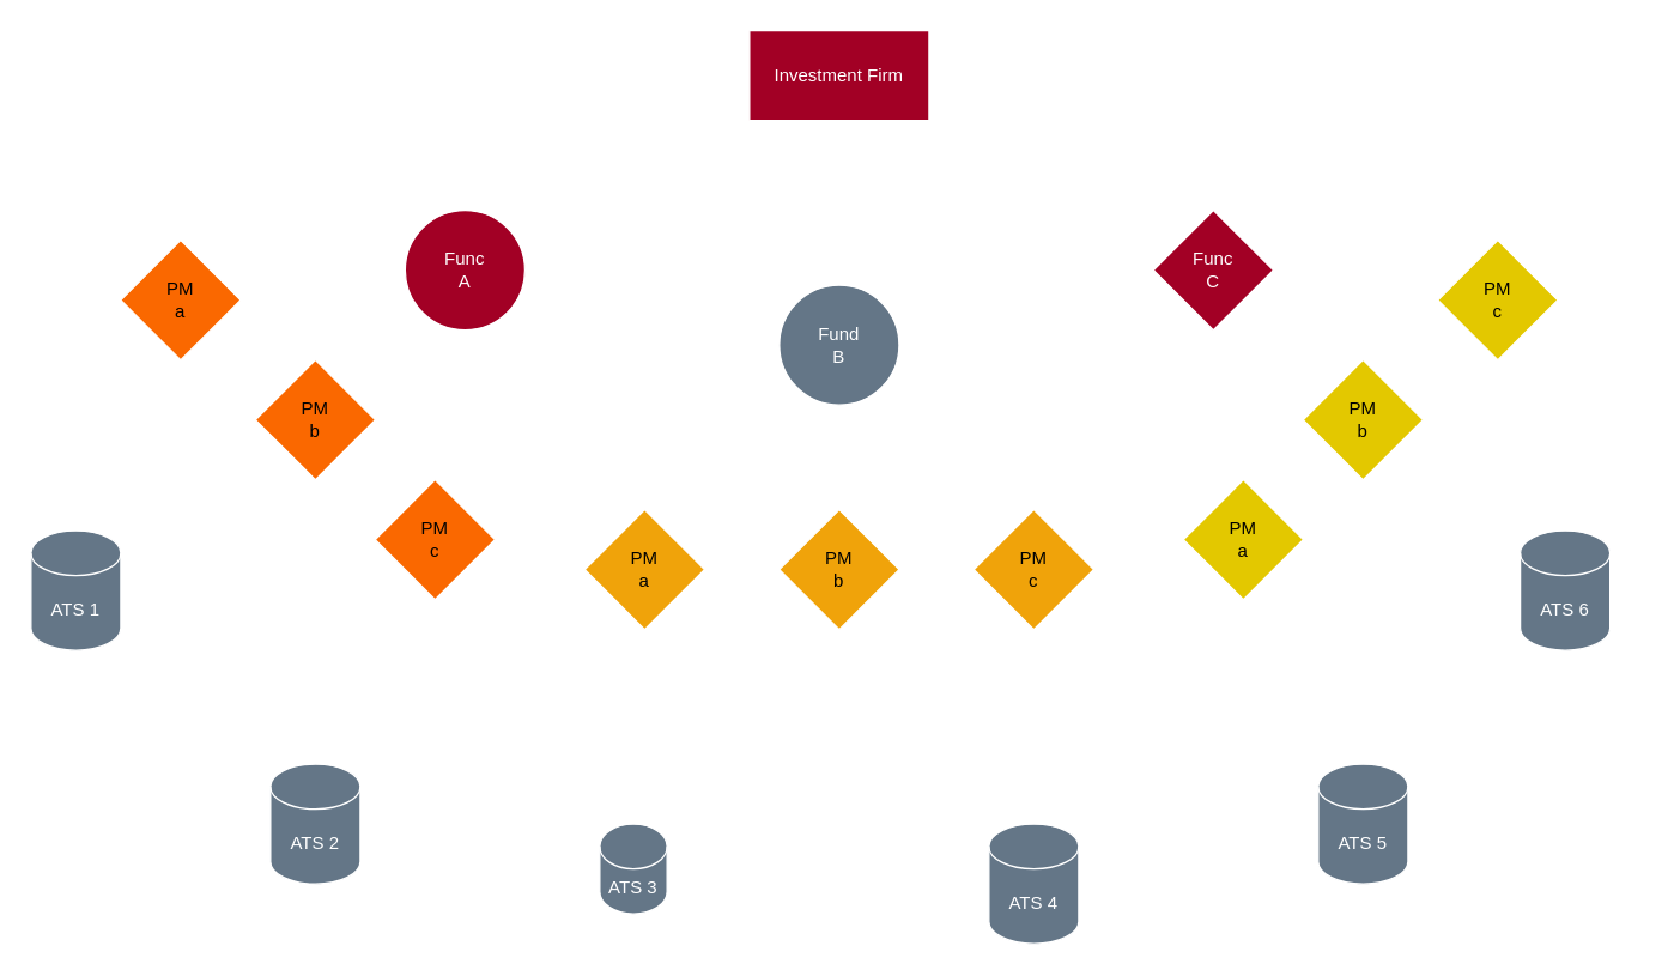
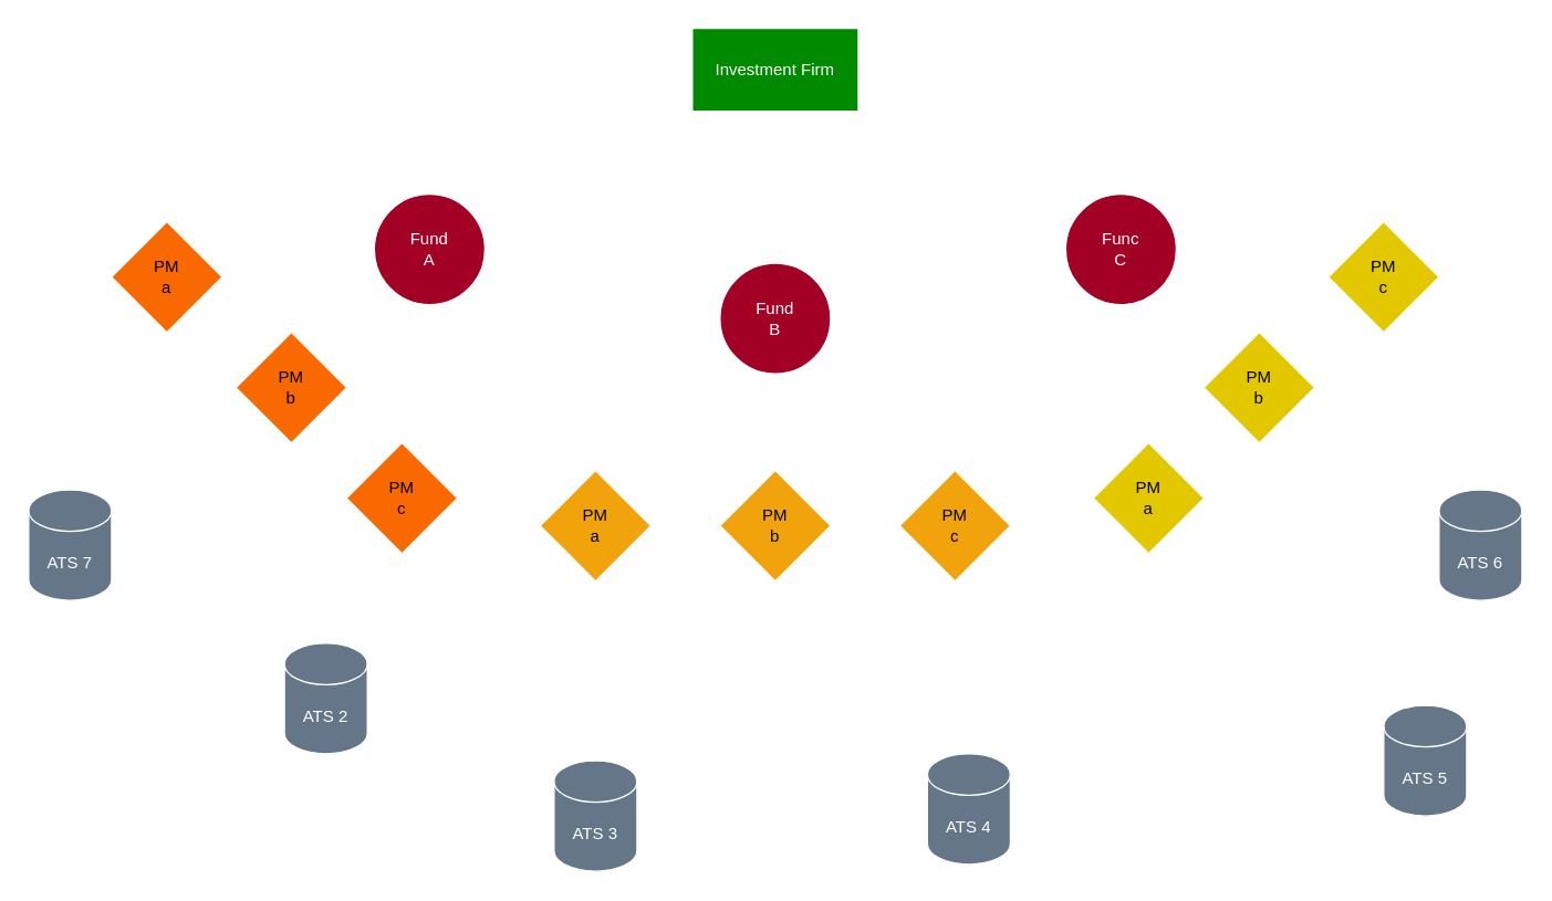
  <mxCell id="0" />
  <mxCell id="1" parent="0" />
- <mxCell id="2" style="edgeStyle=orthogonalEdgeStyle;rounded=0;orthogonalLoop=1;jettySize=auto;html=1;entryX=0.5;entryY=0;entryDx=0;entryDy=0;jumpSize=6;strokeWidth=3;strokeColor=#ffffff;" parent="1" source="5" target="13" edge="1"><mxGeometry relative="1" as="geometry" /></mxCell>
+ <mxCell id="2" style="edgeStyle=orthogonalEdgeStyle;rounded=0;orthogonalLoop=1;jettySize=auto;html=1;entryX=0.5;entryY=0;entryDx=0;entryDy=0;jumpSize=6;strokeWidth=3;strokeColor=#ffffff;endArrow=diamond;" parent="1" source="5" target="13" edge="1"><mxGeometry relative="1" as="geometry" /></mxCell>
  <mxCell id="3" style="edgeStyle=orthogonalEdgeStyle;rounded=0;orthogonalLoop=1;jettySize=auto;html=1;exitX=0;exitY=0.5;exitDx=0;exitDy=0;entryX=1;entryY=0;entryDx=0;entryDy=0;jumpSize=6;strokeWidth=3;strokeColor=#ffffff;dashed=1;" parent="1" source="5" target="9" edge="1"><mxGeometry relative="1" as="geometry"><Array as="points"><mxPoint x="440" y="50" /><mxPoint x="440" y="100" /><mxPoint x="380" y="100" /><mxPoint x="380" y="152" /></Array></mxGeometry></mxCell>
- <mxCell id="4" style="edgeStyle=orthogonalEdgeStyle;rounded=0;orthogonalLoop=1;jettySize=auto;html=1;exitX=1;exitY=0.5;exitDx=0;exitDy=0;entryX=0;entryY=0;entryDx=0;entryDy=0;jumpSize=6;strokeWidth=3;strokeColor=#ffffff;" parent="1" source="5" target="17" edge="1"><mxGeometry relative="1" as="geometry"><Array as="points"><mxPoint x="680" y="50" /><mxPoint x="680" y="100" /><mxPoint x="740" y="100" /><mxPoint x="740" y="152" /></Array></mxGeometry></mxCell>
- <mxCell id="5" value="Investment Firm" style="rounded=0;whiteSpace=wrap;html=1;fillColor=#a20025;fontColor=#ffffff;strokeColor=#FFFFFF;" parent="1" vertex="1"><mxGeometry x="500" y="20" width="120" height="60" as="geometry" /></mxCell>
+ <mxCell id="4" style="edgeStyle=orthogonalEdgeStyle;rounded=0;orthogonalLoop=1;jettySize=auto;html=1;exitX=1;exitY=0.5;exitDx=0;exitDy=0;entryX=0;entryY=0;entryDx=0;entryDy=0;jumpSize=6;strokeWidth=3;strokeColor=#ffffff;dashed=1;" parent="1" source="5" target="17" edge="1"><mxGeometry relative="1" as="geometry"><Array as="points"><mxPoint x="680" y="50" /><mxPoint x="680" y="100" /><mxPoint x="740" y="100" /><mxPoint x="740" y="152" /></Array></mxGeometry></mxCell>
+ <mxCell id="5" value="Investment Firm" style="rounded=0;whiteSpace=wrap;html=1;fillColor=#008a00;fontColor=#ffffff;strokeColor=#FFFFFF;" parent="1" vertex="1"><mxGeometry x="500" y="20" width="120" height="60" as="geometry" /></mxCell>
  <mxCell id="6" style="edgeStyle=orthogonalEdgeStyle;rounded=0;orthogonalLoop=1;jettySize=auto;html=1;exitX=0.5;exitY=1;exitDx=0;exitDy=0;entryX=1;entryY=0;entryDx=0;entryDy=0;jumpSize=6;strokeWidth=3;strokeColor=#ffffff;" parent="1" source="9" target="24" edge="1"><mxGeometry relative="1" as="geometry" /></mxCell>
  <mxCell id="7" style="edgeStyle=orthogonalEdgeStyle;rounded=0;orthogonalLoop=1;jettySize=auto;html=1;exitX=0;exitY=1;exitDx=0;exitDy=0;entryX=1;entryY=0;entryDx=0;entryDy=0;jumpSize=6;strokeWidth=3;strokeColor=#ffffff;" parent="1" source="9" target="21" edge="1"><mxGeometry relative="1" as="geometry" /></mxCell>
  <mxCell id="8" style="edgeStyle=orthogonalEdgeStyle;rounded=0;orthogonalLoop=1;jettySize=auto;html=1;exitX=0;exitY=0.5;exitDx=0;exitDy=0;entryX=0;entryY=1;entryDx=0;entryDy=0;jumpSize=6;strokeWidth=3;strokeColor=#ffffff;" parent="1" source="9" target="19" edge="1"><mxGeometry relative="1" as="geometry" /></mxCell>
- <mxCell id="9" value="Func&lt;br&gt;A" style="ellipse;whiteSpace=wrap;html=1;fillColor=#a20025;fontColor=#ffffff;strokeColor=#ffffff;" parent="1" vertex="1"><mxGeometry x="270" y="140" width="80" height="80" as="geometry" /></mxCell>
+ <mxCell id="9" value="Fund&lt;br&gt;A" style="ellipse;whiteSpace=wrap;html=1;fillColor=#a20025;fontColor=#ffffff;strokeColor=#ffffff;" parent="1" vertex="1"><mxGeometry x="270" y="140" width="80" height="80" as="geometry" /></mxCell>
  <mxCell id="10" style="edgeStyle=orthogonalEdgeStyle;rounded=0;orthogonalLoop=1;jettySize=auto;html=1;exitX=0;exitY=0.5;exitDx=0;exitDy=0;entryX=1;entryY=0;entryDx=0;entryDy=0;jumpSize=6;strokeWidth=3;strokeColor=#ffffff;" parent="1" source="13" target="35" edge="1"><mxGeometry relative="1" as="geometry" /></mxCell>
  <mxCell id="11" style="edgeStyle=orthogonalEdgeStyle;rounded=0;orthogonalLoop=1;jettySize=auto;html=1;exitX=0.5;exitY=1;exitDx=0;exitDy=0;entryX=0.5;entryY=0;entryDx=0;entryDy=0;jumpSize=6;strokeWidth=3;strokeColor=#ffffff;" parent="1" source="13" target="37" edge="1"><mxGeometry relative="1" as="geometry" /></mxCell>
  <mxCell id="12" style="edgeStyle=orthogonalEdgeStyle;rounded=0;orthogonalLoop=1;jettySize=auto;html=1;exitX=1;exitY=0.5;exitDx=0;exitDy=0;entryX=0.5;entryY=0;entryDx=0;entryDy=0;jumpSize=6;strokeWidth=3;strokeColor=#ffffff;" parent="1" source="13" target="40" edge="1"><mxGeometry relative="1" as="geometry" /></mxCell>
- <mxCell id="13" value="Fund&lt;br&gt;B" style="ellipse;whiteSpace=wrap;html=1;fillColor=#647687;fontColor=#ffffff;strokeColor=#ffffff;" parent="1" vertex="1"><mxGeometry x="520" y="190" width="80" height="80" as="geometry" /></mxCell>
+ <mxCell id="13" value="Fund&lt;br&gt;B" style="ellipse;whiteSpace=wrap;html=1;fillColor=#a20025;fontColor=#ffffff;strokeColor=#ffffff;" parent="1" vertex="1"><mxGeometry x="520" y="190" width="80" height="80" as="geometry" /></mxCell>
  <mxCell id="14" style="edgeStyle=orthogonalEdgeStyle;rounded=0;orthogonalLoop=1;jettySize=auto;html=1;exitX=0.5;exitY=1;exitDx=0;exitDy=0;entryX=0;entryY=0;entryDx=0;entryDy=0;jumpSize=6;strokeWidth=3;strokeColor=#ffffff;" parent="1" source="17" target="27" edge="1"><mxGeometry relative="1" as="geometry" /></mxCell>
  <mxCell id="15" style="edgeStyle=orthogonalEdgeStyle;rounded=0;orthogonalLoop=1;jettySize=auto;html=1;exitX=1;exitY=1;exitDx=0;exitDy=0;entryX=0;entryY=0;entryDx=0;entryDy=0;jumpSize=6;strokeWidth=3;strokeColor=#ffffff;" parent="1" source="17" target="30" edge="1"><mxGeometry relative="1" as="geometry" /></mxCell>
  <mxCell id="16" style="edgeStyle=orthogonalEdgeStyle;rounded=0;orthogonalLoop=1;jettySize=auto;html=1;exitX=1;exitY=0.5;exitDx=0;exitDy=0;entryX=0;entryY=0;entryDx=0;entryDy=0;jumpSize=6;strokeWidth=3;strokeColor=#ffffff;" parent="1" source="17" target="32" edge="1"><mxGeometry relative="1" as="geometry" /></mxCell>
- <mxCell id="17" value="Func&lt;br&gt;C" style="rhombus;whiteSpace=wrap;html=1;fillColor=#a20025;fontColor=#ffffff;strokeColor=#ffffff;" parent="1" vertex="1"><mxGeometry x="770" y="140" width="80" height="80" as="geometry" /></mxCell>
+ <mxCell id="17" value="Func&lt;br&gt;C" style="ellipse;whiteSpace=wrap;html=1;fillColor=#a20025;fontColor=#ffffff;strokeColor=#ffffff;" parent="1" vertex="1"><mxGeometry x="770" y="140" width="80" height="80" as="geometry" /></mxCell>
  <mxCell id="18" style="edgeStyle=orthogonalEdgeStyle;rounded=0;orthogonalLoop=1;jettySize=auto;html=1;exitX=1;exitY=0;exitDx=0;exitDy=0;jumpSize=6;strokeWidth=3;strokeColor=#ffffff;" parent="1" source="19" target="41" edge="1"><mxGeometry relative="1" as="geometry"><Array as="points"><mxPoint x="100" y="241" /><mxPoint x="50" y="241" /></Array></mxGeometry></mxCell>
  <mxCell id="19" value="PM&lt;br&gt;a" style="rhombus;whiteSpace=wrap;html=1;flipH=1;direction=west;fillColor=#fa6800;fontColor=#000000;strokeColor=#ffffff;" parent="1" vertex="1"><mxGeometry x="80" y="160" width="80" height="80" as="geometry" /></mxCell>
  <mxCell id="20" style="edgeStyle=orthogonalEdgeStyle;rounded=0;orthogonalLoop=1;jettySize=auto;html=1;exitX=0;exitY=1;exitDx=0;exitDy=0;entryX=1;entryY=0.5;entryDx=0;entryDy=0;entryPerimeter=0;jumpSize=6;strokeWidth=3;strokeColor=#ffffff;" parent="1" source="21" target="41" edge="1"><mxGeometry relative="1" as="geometry"><mxPoint x="60" y="350" as="targetPoint" /><Array as="points"><mxPoint x="170" y="300" /><mxPoint x="170" y="321" /><mxPoint x="150" y="321" /><mxPoint x="150" y="341" /><mxPoint x="130" y="341" /><mxPoint x="130" y="361" /><mxPoint x="110" y="361" /><mxPoint x="110" y="381" /><mxPoint x="90" y="381" /><mxPoint x="90" y="394" /></Array></mxGeometry></mxCell>
  <mxCell id="21" value="PM&lt;br&gt;b" style="rhombus;whiteSpace=wrap;html=1;fillColor=#fa6800;fontColor=#000000;strokeColor=#ffffff;" parent="1" vertex="1"><mxGeometry x="170" y="240" width="80" height="80" as="geometry" /></mxCell>
  <mxCell id="22" style="edgeStyle=orthogonalEdgeStyle;rounded=0;orthogonalLoop=1;jettySize=auto;html=1;exitX=0;exitY=1;exitDx=0;exitDy=0;entryX=0.5;entryY=0;entryDx=0;entryDy=0;entryPerimeter=0;jumpSize=6;strokeWidth=3;strokeColor=#ffffff;" parent="1" source="24" target="42" edge="1"><mxGeometry relative="1" as="geometry"><Array as="points"><mxPoint x="250" y="380" /><mxPoint x="250" y="441" /><mxPoint x="210" y="441" /></Array></mxGeometry></mxCell>
  <mxCell id="23" style="edgeStyle=orthogonalEdgeStyle;rounded=0;orthogonalLoop=1;jettySize=auto;html=1;exitX=0.5;exitY=1;exitDx=0;exitDy=0;entryX=0.5;entryY=0;entryDx=0;entryDy=0;entryPerimeter=0;jumpSize=6;strokeWidth=3;strokeColor=#ffffff;" parent="1" source="24" target="43" edge="1"><mxGeometry relative="1" as="geometry"><Array as="points"><mxPoint x="290" y="441" /><mxPoint x="360" y="441" /><mxPoint x="360" y="481" /><mxPoint x="540" y="481" /><mxPoint x="540" y="521" /><mxPoint x="690" y="521" /></Array></mxGeometry></mxCell>
  <mxCell id="24" value="PM&lt;br&gt;c" style="rhombus;whiteSpace=wrap;html=1;fillColor=#fa6800;fontColor=#000000;strokeColor=#ffffff;" parent="1" vertex="1"><mxGeometry x="250" y="320" width="80" height="80" as="geometry" /></mxCell>
  <mxCell id="25" style="edgeStyle=orthogonalEdgeStyle;rounded=0;orthogonalLoop=1;jettySize=auto;html=1;exitX=0.5;exitY=1;exitDx=0;exitDy=0;entryX=0.5;entryY=0.125;entryDx=0;entryDy=0;entryPerimeter=0;jumpSize=6;strokeWidth=3;strokeColor=#ffffff;" parent="1" source="27" target="46" edge="1"><mxGeometry relative="1" as="geometry"><Array as="points"><mxPoint x="830" y="431" /><mxPoint x="770" y="431" /><mxPoint x="770" y="471" /><mxPoint x="730" y="471" /><mxPoint x="730" y="501" /><mxPoint x="430" y="501" /></Array></mxGeometry></mxCell>
  <mxCell id="26" style="edgeStyle=orthogonalEdgeStyle;rounded=0;orthogonalLoop=1;jettySize=auto;html=1;exitX=1;exitY=1;exitDx=0;exitDy=0;entryX=0.5;entryY=0;entryDx=0;entryDy=0;entryPerimeter=0;jumpSize=6;strokeWidth=3;strokeColor=#ffffff;" parent="1" source="27" target="44" edge="1"><mxGeometry relative="1" as="geometry"><Array as="points"><mxPoint x="850" y="441" /><mxPoint x="870" y="441" /><mxPoint x="870" y="461" /><mxPoint x="890" y="461" /><mxPoint x="890" y="481" /><mxPoint x="910" y="481" /></Array></mxGeometry></mxCell>
  <mxCell id="27" value="PM&lt;br&gt;a" style="rhombus;whiteSpace=wrap;html=1;fillColor=#e3c800;fontColor=#000000;strokeColor=#ffffff;" parent="1" vertex="1"><mxGeometry x="790" y="320" width="80" height="80" as="geometry" /></mxCell>
  <mxCell id="28" style="edgeStyle=orthogonalEdgeStyle;rounded=0;orthogonalLoop=1;jettySize=auto;html=1;exitX=1;exitY=1;exitDx=0;exitDy=0;jumpSize=6;strokeWidth=3;strokeColor=#ffffff;" parent="1" source="30" target="44" edge="1"><mxGeometry relative="1" as="geometry"><Array as="points"><mxPoint x="930" y="401" /><mxPoint x="910" y="401" /></Array></mxGeometry></mxCell>
  <mxCell id="29" style="edgeStyle=orthogonalEdgeStyle;rounded=0;orthogonalLoop=1;jettySize=auto;html=1;exitX=1;exitY=1;exitDx=0;exitDy=0;entryX=0;entryY=0.5;entryDx=0;entryDy=0;entryPerimeter=0;jumpSize=6;strokeWidth=3;strokeColor=#ffffff;" parent="1" source="30" target="45" edge="1"><mxGeometry relative="1" as="geometry"><Array as="points"><mxPoint x="950" y="300" /><mxPoint x="950" y="321" /><mxPoint x="970" y="321" /><mxPoint x="970" y="341" /><mxPoint x="990" y="341" /><mxPoint x="990" y="361" /><mxPoint x="1010" y="361" /><mxPoint x="1010" y="381" /><mxPoint x="1030" y="381" /><mxPoint x="1030" y="394" /></Array></mxGeometry></mxCell>
  <mxCell id="30" value="PM&lt;br&gt;b" style="rhombus;whiteSpace=wrap;html=1;fillColor=#e3c800;fontColor=#000000;strokeColor=#ffffff;" parent="1" vertex="1"><mxGeometry x="870" y="240" width="80" height="80" as="geometry" /></mxCell>
  <mxCell id="31" style="edgeStyle=orthogonalEdgeStyle;rounded=0;orthogonalLoop=1;jettySize=auto;html=1;exitX=1;exitY=1;exitDx=0;exitDy=0;entryX=0.5;entryY=0;entryDx=0;entryDy=0;entryPerimeter=0;jumpSize=6;strokeWidth=3;strokeColor=#ffffff;" parent="1" source="32" target="45" edge="1"><mxGeometry relative="1" as="geometry"><Array as="points"><mxPoint x="1020" y="241" /><mxPoint x="1070" y="241" /></Array></mxGeometry></mxCell>
  <mxCell id="32" value="PM&lt;br&gt;c" style="rhombus;whiteSpace=wrap;html=1;fillColor=#e3c800;fontColor=#000000;strokeColor=#ffffff;" parent="1" vertex="1"><mxGeometry x="960" y="160" width="80" height="80" as="geometry" /></mxCell>
  <mxCell id="33" style="edgeStyle=orthogonalEdgeStyle;rounded=0;orthogonalLoop=1;jettySize=auto;html=1;entryX=0.5;entryY=0;entryDx=0;entryDy=0;entryPerimeter=0;jumpSize=6;strokeWidth=3;strokeColor=#ffffff;" parent="1" source="35" target="46" edge="1"><mxGeometry relative="1" as="geometry" /></mxCell>
  <mxCell id="34" style="edgeStyle=orthogonalEdgeStyle;rounded=0;orthogonalLoop=1;jettySize=auto;html=1;entryX=1;entryY=0.5;entryDx=0;entryDy=0;entryPerimeter=0;jumpSize=6;strokeWidth=3;strokeColor=#ffffff;" parent="1" source="35" target="42" edge="1"><mxGeometry relative="1" as="geometry"><mxPoint x="210" y="420" as="targetPoint" /><Array as="points"><mxPoint x="350" y="400" /><mxPoint x="350" y="470" /><mxPoint x="290" y="470" /><mxPoint x="290" y="550" /></Array></mxGeometry></mxCell>
  <mxCell id="35" value="PM&lt;br&gt;a" style="rhombus;whiteSpace=wrap;html=1;fillColor=#f0a30a;fontColor=#000000;strokeColor=#ffffff;" parent="1" vertex="1"><mxGeometry x="390" y="340" width="80" height="80" as="geometry" /></mxCell>
  <mxCell id="36" style="edgeStyle=orthogonalEdgeStyle;rounded=0;orthogonalLoop=1;jettySize=auto;html=1;exitX=0.5;exitY=1;exitDx=0;exitDy=0;entryX=0.5;entryY=0;entryDx=0;entryDy=0;entryPerimeter=0;jumpSize=6;strokeWidth=3;strokeColor=#ffffff;" parent="1" source="37" target="43" edge="1"><mxGeometry relative="1" as="geometry"><Array as="points"><mxPoint x="560" y="451" /><mxPoint x="600" y="451" /><mxPoint x="600" y="481" /><mxPoint x="640" y="481" /><mxPoint x="640" y="511" /><mxPoint x="690" y="511" /></Array></mxGeometry></mxCell>
  <mxCell id="37" value="PM&lt;br&gt;b" style="rhombus;whiteSpace=wrap;html=1;fillColor=#f0a30a;fontColor=#000000;strokeColor=#ffffff;" parent="1" vertex="1"><mxGeometry x="520" y="340" width="80" height="80" as="geometry" /></mxCell>
  <mxCell id="38" style="edgeStyle=orthogonalEdgeStyle;rounded=0;orthogonalLoop=1;jettySize=auto;html=1;exitX=0.5;exitY=1;exitDx=0;exitDy=0;jumpSize=6;strokeWidth=3;strokeColor=#ffffff;" parent="1" source="40" target="44" edge="1"><mxGeometry relative="1" as="geometry"><Array as="points"><mxPoint x="690" y="450" /><mxPoint x="720" y="450" /><mxPoint x="720" y="481" /><mxPoint x="760" y="481" /><mxPoint x="760" y="501" /><mxPoint x="910" y="501" /></Array></mxGeometry></mxCell>
  <mxCell id="39" style="edgeStyle=orthogonalEdgeStyle;rounded=0;orthogonalLoop=1;jettySize=auto;html=1;entryX=0.5;entryY=0;entryDx=0;entryDy=0;entryPerimeter=0;jumpSize=6;strokeWidth=3;strokeColor=#ffffff;" parent="1" source="40" target="43" edge="1"><mxGeometry relative="1" as="geometry" /></mxCell>
  <mxCell id="40" value="PM&lt;br&gt;c" style="rhombus;whiteSpace=wrap;html=1;fillColor=#f0a30a;fontColor=#000000;strokeColor=#ffffff;" parent="1" vertex="1"><mxGeometry x="650" y="340" width="80" height="80" as="geometry" /></mxCell>
- <mxCell id="41" value="ATS 1" style="shape=cylinder3;whiteSpace=wrap;html=1;boundedLbl=1;backgroundOutline=1;size=15;fillColor=#647687;fontColor=#ffffff;strokeColor=#ffffff;" parent="1" vertex="1"><mxGeometry x="20" y="354" width="60" height="80" as="geometry" /></mxCell>
- <mxCell id="42" value="ATS 2" style="shape=cylinder3;whiteSpace=wrap;html=1;boundedLbl=1;backgroundOutline=1;size=15;fillColor=#647687;fontColor=#ffffff;strokeColor=#ffffff;" parent="1" vertex="1"><mxGeometry x="180" y="510" width="60" height="80" as="geometry" /></mxCell>
- <mxCell id="43" value="ATS 4" style="shape=cylinder3;whiteSpace=wrap;html=1;boundedLbl=1;backgroundOutline=1;size=15;fillColor=#647687;fontColor=#ffffff;strokeColor=#ffffff;" parent="1" vertex="1"><mxGeometry x="660" y="550" width="60" height="80" as="geometry" /></mxCell>
- <mxCell id="44" value="ATS 5" style="shape=cylinder3;whiteSpace=wrap;html=1;boundedLbl=1;backgroundOutline=1;size=15;fillColor=#647687;fontColor=#ffffff;strokeColor=#ffffff;" parent="1" vertex="1"><mxGeometry x="880" y="510" width="60" height="80" as="geometry" /></mxCell>
- <mxCell id="45" value="ATS 6" style="shape=cylinder3;whiteSpace=wrap;html=1;boundedLbl=1;backgroundOutline=1;size=15;fillColor=#647687;fontColor=#ffffff;strokeColor=#ffffff;" parent="1" vertex="1"><mxGeometry x="1015" y="354" width="60" height="80" as="geometry" /></mxCell>
- <mxCell id="46" value="ATS 3" style="shape=cylinder3;whiteSpace=wrap;html=1;boundedLbl=1;backgroundOutline=1;size=15;fillColor=#647687;fontColor=#ffffff;strokeColor=#ffffff;" parent="1" vertex="1"><mxGeometry x="400" y="550" width="45" height="60" as="geometry" /></mxCell>
+ <mxCell id="41" value="ATS 7" style="shape=cylinder3;whiteSpace=wrap;html=1;boundedLbl=1;backgroundOutline=1;size=15;fillColor=#647687;fontColor=#ffffff;strokeColor=#ffffff;" parent="1" vertex="1"><mxGeometry x="20" y="354" width="60" height="80" as="geometry" /></mxCell>
+ <mxCell id="42" value="ATS 2" style="shape=cylinder3;whiteSpace=wrap;html=1;boundedLbl=1;backgroundOutline=1;size=15;fillColor=#647687;fontColor=#ffffff;strokeColor=#ffffff;" parent="1" vertex="1"><mxGeometry x="205" y="465" width="60" height="80" as="geometry" /></mxCell>
+ <mxCell id="43" value="ATS 4" style="shape=cylinder3;whiteSpace=wrap;html=1;boundedLbl=1;backgroundOutline=1;size=15;fillColor=#647687;fontColor=#ffffff;strokeColor=#ffffff;" parent="1" vertex="1"><mxGeometry x="670" y="545" width="60" height="80" as="geometry" /></mxCell>
+ <mxCell id="44" value="ATS 5" style="shape=cylinder3;whiteSpace=wrap;html=1;boundedLbl=1;backgroundOutline=1;size=15;fillColor=#647687;fontColor=#ffffff;strokeColor=#ffffff;" parent="1" vertex="1"><mxGeometry x="1000" y="510" width="60" height="80" as="geometry" /></mxCell>
+ <mxCell id="45" value="ATS 6" style="shape=cylinder3;whiteSpace=wrap;html=1;boundedLbl=1;backgroundOutline=1;size=15;fillColor=#647687;fontColor=#ffffff;strokeColor=#ffffff;" parent="1" vertex="1"><mxGeometry x="1040" y="354" width="60" height="80" as="geometry" /></mxCell>
+ <mxCell id="46" value="ATS 3" style="shape=cylinder3;whiteSpace=wrap;html=1;boundedLbl=1;backgroundOutline=1;size=15;fillColor=#647687;fontColor=#ffffff;strokeColor=#ffffff;" parent="1" vertex="1"><mxGeometry x="400" y="550" width="60" height="80" as="geometry" /></mxCell>
